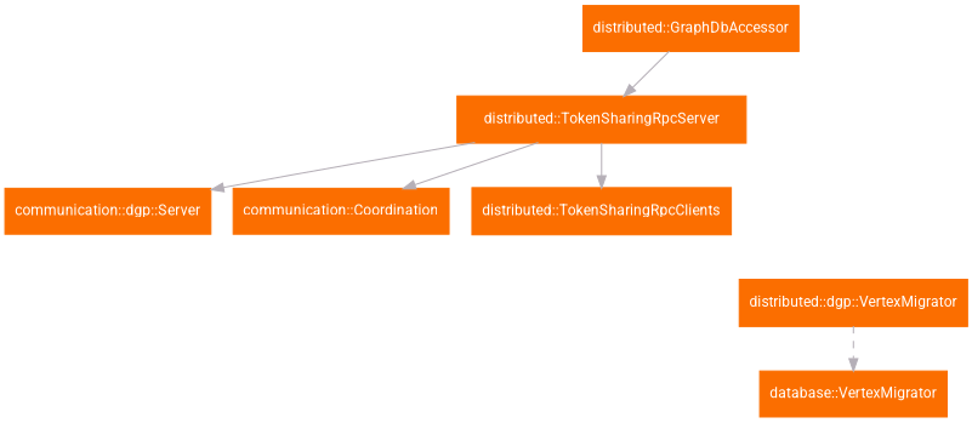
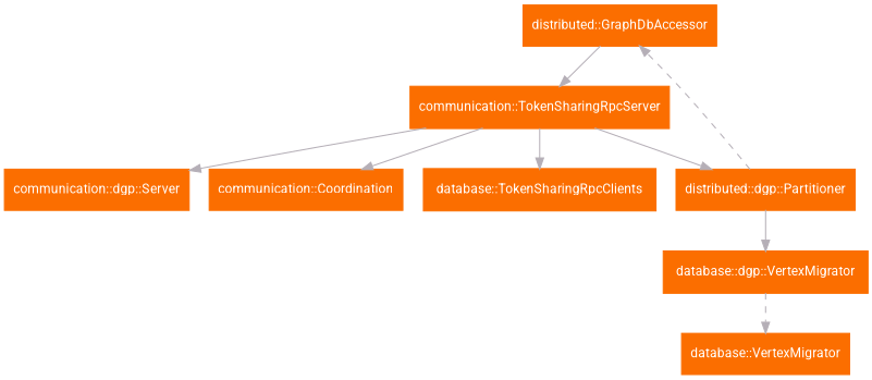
  digraph {
    compound=true
    fontcolor=black
    fontname="Roboto Bold"
    fontsize=26
    labeljust=center
    labelloc=top
    rankdir=TB
    node [color="#FB6E00" fillcolor="#FB6E00" fontcolor=white fontname=Roboto fontsize=12 shape=record style=filled]
    edge [color="#B5AFB7"]
    n1 [label="distributed::GraphDbAccessor"]
-   "distributed::TokenSharingRpcServer"
+   "distributed::TokenSharingRpcServer" [label="communication::TokenSharingRpcServer"]
    n3 [label="communication::dgp::Server"]
    n4 [label="communication::Coordination"]
-   "distributed::TokenSharingRpcClients"
-   "distributed::dgp::VertexMigrator"
+   "distributed::TokenSharingRpcClients" [label="database::TokenSharingRpcClients"]
+   "distributed::dgp::Partitioner"
+   "distributed::dgp::VertexMigrator" [label="database::dgp::VertexMigrator"]
    n8 [label="database::VertexMigrator"]
    n1 -> "distributed::TokenSharingRpcServer"
    "distributed::TokenSharingRpcServer" -> n3
    "distributed::TokenSharingRpcServer" -> n4
    "distributed::TokenSharingRpcServer" -> "distributed::TokenSharingRpcClients"
+   "distributed::TokenSharingRpcServer" -> "distributed::dgp::Partitioner"
+   "distributed::dgp::Partitioner" -> n1 [style=dashed]
+   "distributed::dgp::Partitioner" -> "distributed::dgp::VertexMigrator"
    "distributed::dgp::VertexMigrator" -> n8 [style=dashed]
  }
